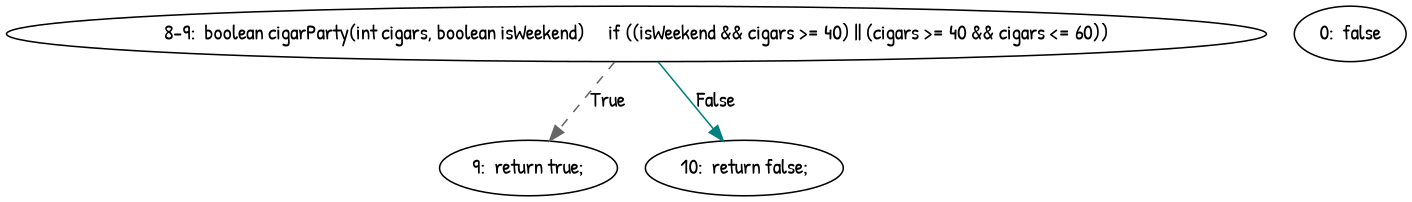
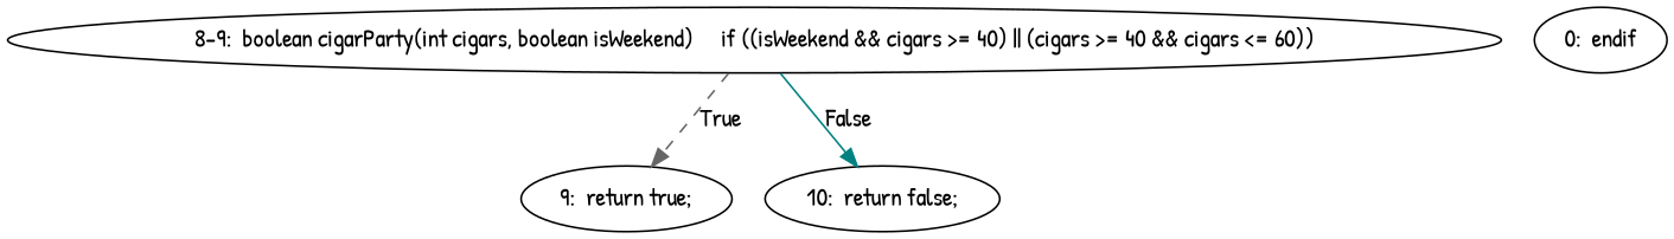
  digraph {
    fontname="Patrick Hand"
    node [fontname="Patrick Hand"]
    edge [fontname="Patrick Hand"]
    n1 [label="8-9:  boolean cigarParty(int cigars, boolean isWeekend)	if ((isWeekend && cigars >= 40) || (cigars >= 40 && cigars <= 60))"]
    n2 [label="9:  return true;"]
    n3 [label="10:  return false;"]
-   n4 [label="0:  false"]
+   n4 [label="0:  endif"]
    n1 -> n2 [label=True color=gray40 style=dashed]
    n1 -> n3 [label=False color=teal style=solid]
  }
